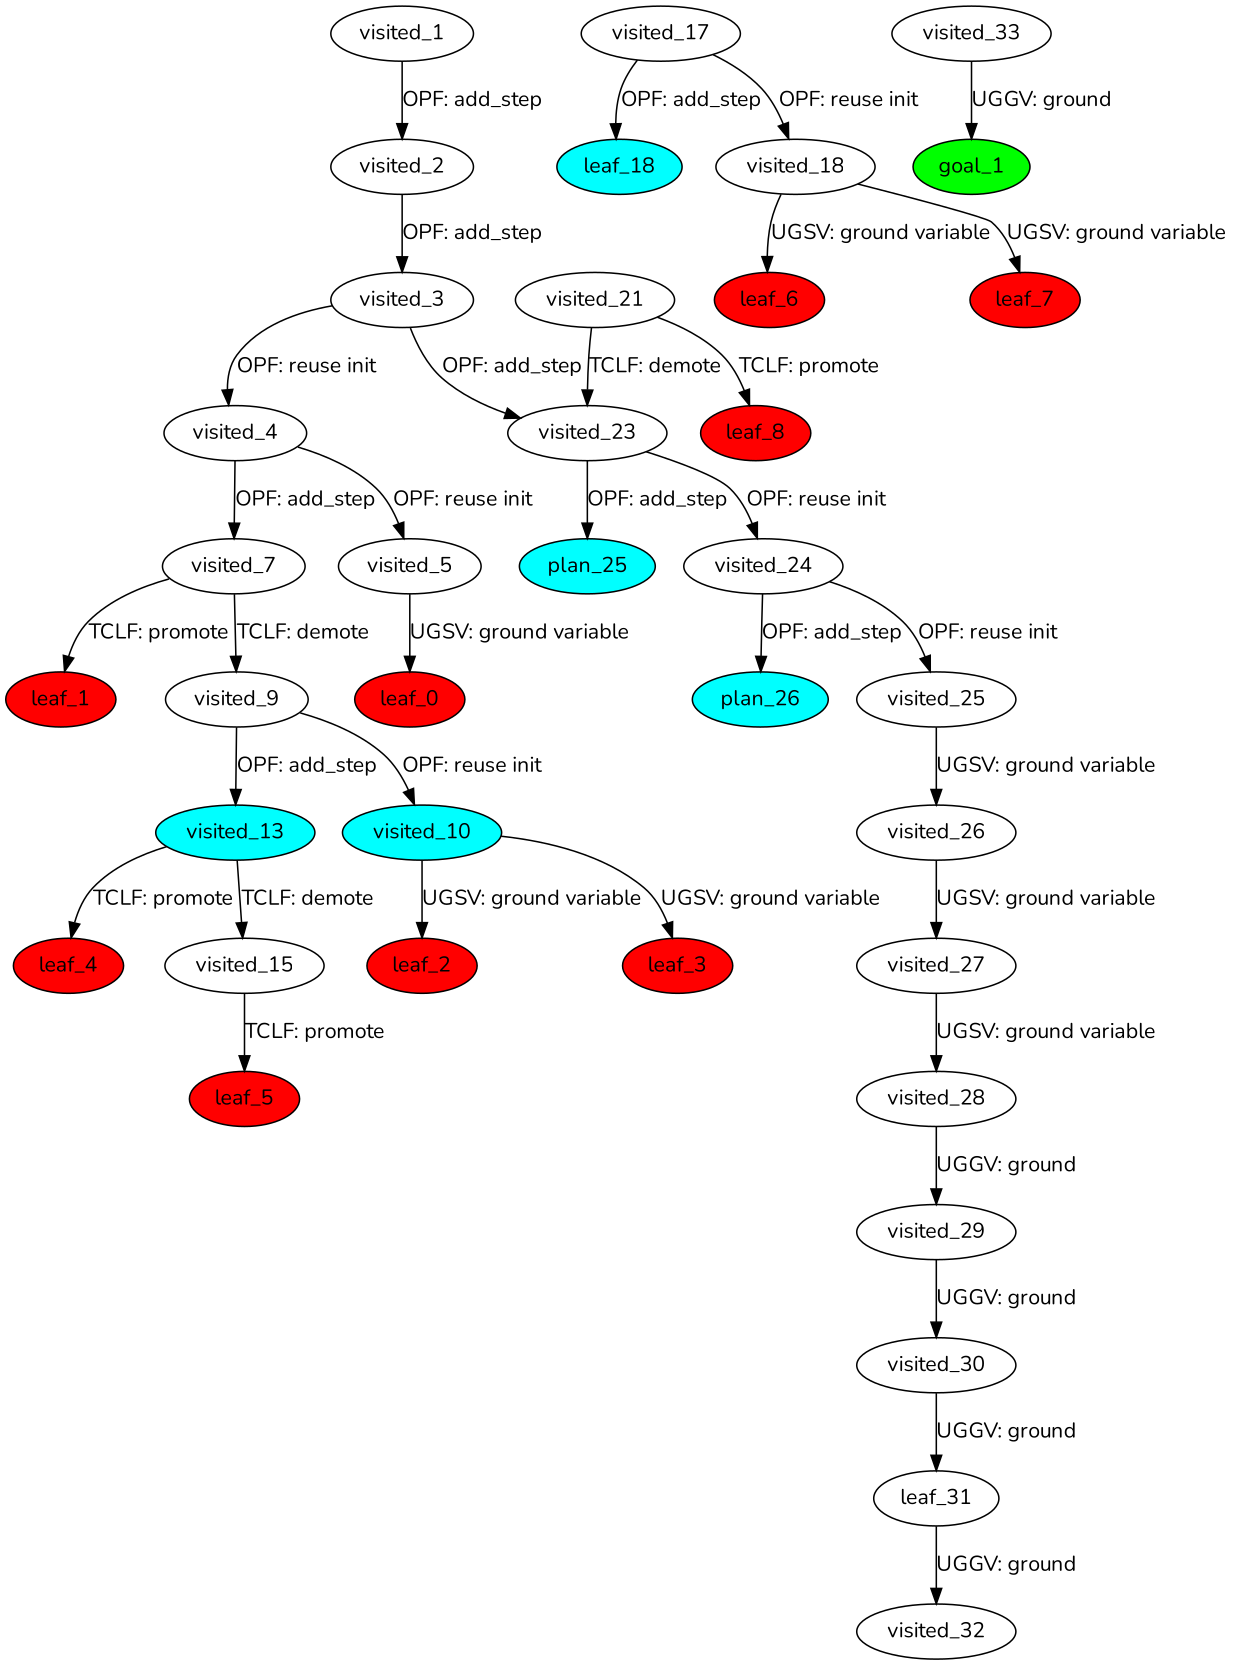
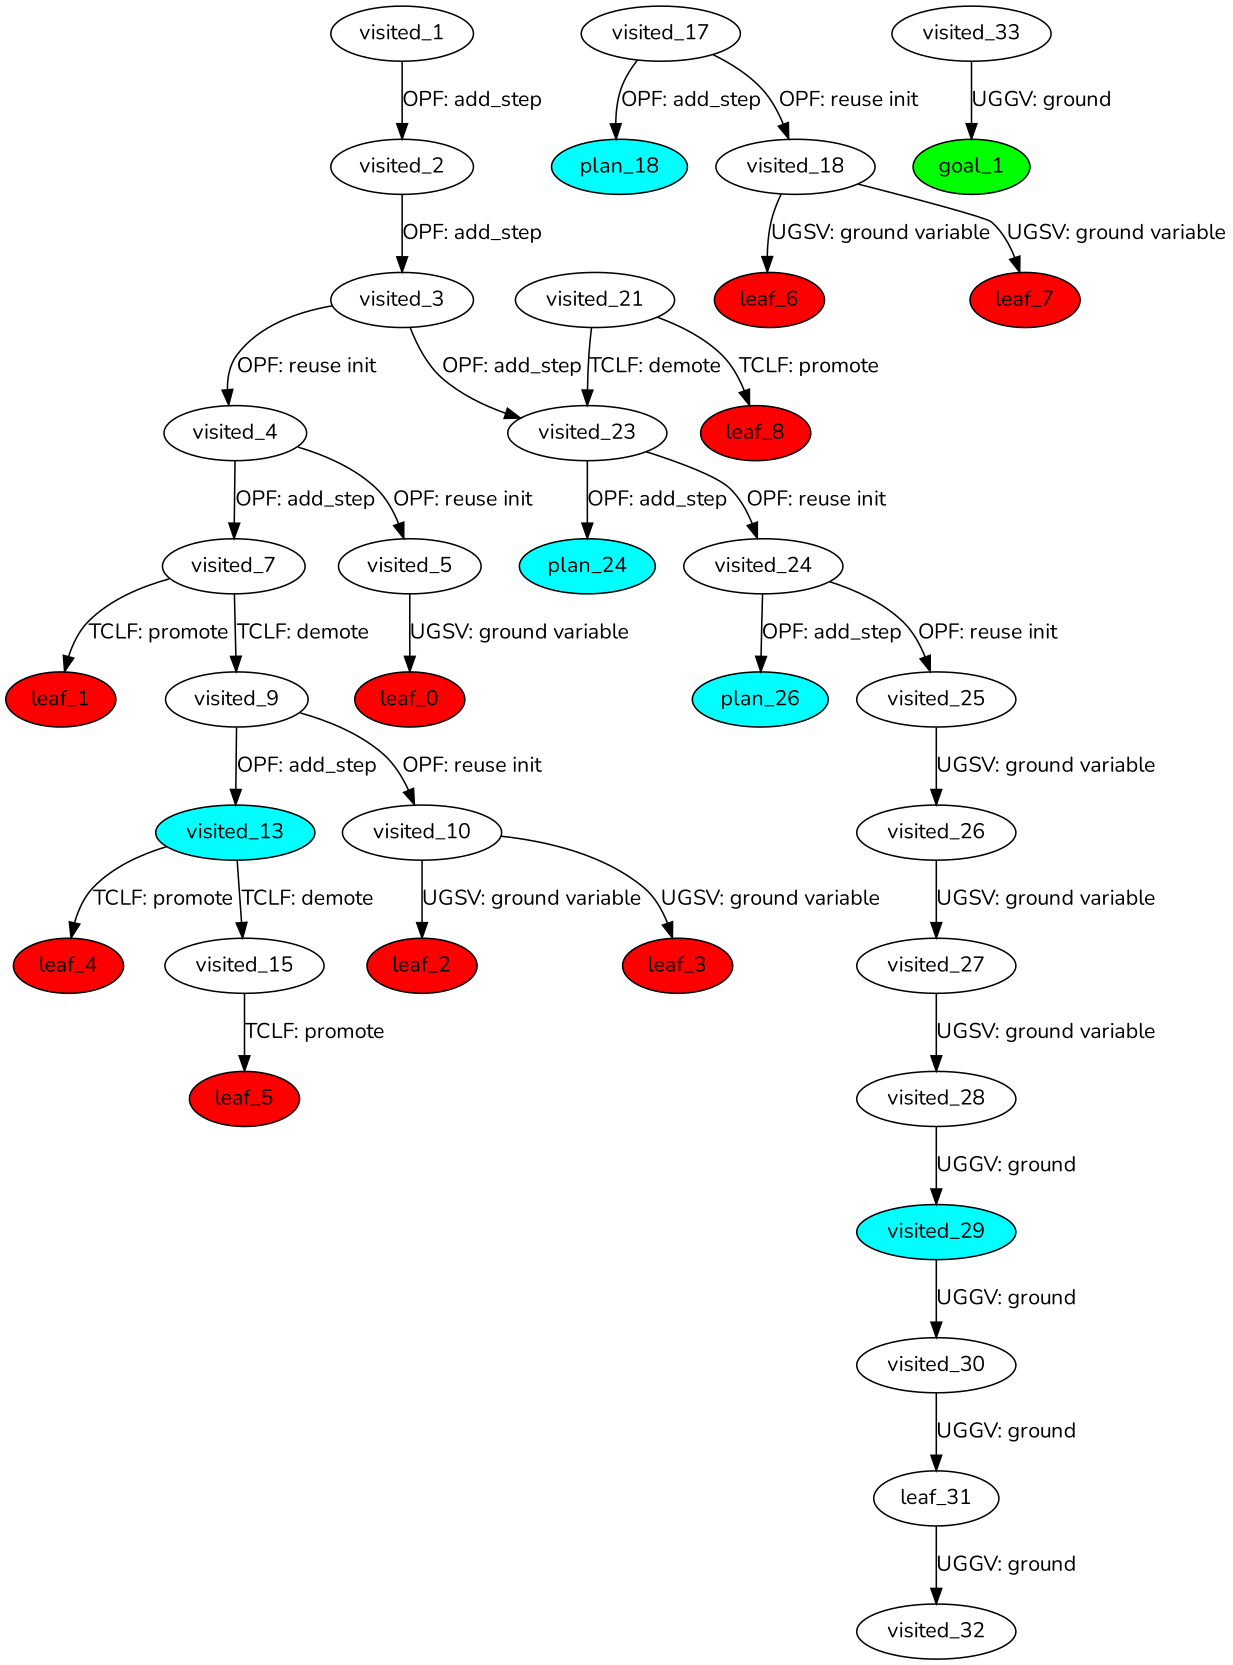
  digraph {
    fontname=Nunito
    node [fillcolor=white fontname=Nunito style=filled]
    edge [fontname=Nunito]
    n1 [label=visited_1]
    n2 [label=visited_2]
    n3 [label=visited_3]
    n4 [label=visited_4]
    n5 [label=visited_23]
    n6 [label=visited_21]
    n7 [fillcolor=red label=leaf_8]
    n8 [label=visited_7]
    n9 [label=visited_5]
-   n10 [fillcolor=cyan label=plan_25]
+   n10 [fillcolor=cyan label=plan_24]
    n11 [label=visited_24]
    n12 [fillcolor=red label=leaf_1]
    n13 [label=visited_9]
    n14 [fillcolor=red label=leaf_0]
    n15 [fillcolor=cyan label=visited_13]
-   n16 [fillcolor=cyan label=visited_10]
+   n16 [label=visited_10]
    n17 [fillcolor=red label=leaf_4]
    n18 [label=visited_15]
    n19 [fillcolor=red label=leaf_2]
    n20 [fillcolor=red label=leaf_3]
    n21 [fillcolor=red label=leaf_5]
    n22 [label=visited_17]
-   n23 [fillcolor=cyan label=leaf_18]
+   n23 [fillcolor=cyan label=plan_18]
    n24 [label=visited_18]
    n25 [fillcolor=red label=leaf_6]
    n26 [fillcolor=red label=leaf_7]
    n27 [fillcolor=cyan label=plan_26]
    n28 [label=visited_25]
    n29 [label=visited_26]
    n30 [label=visited_27]
    n31 [label=visited_28]
-   n32 [label=visited_29]
+   n32 [fillcolor=cyan label=visited_29]
    n33 [label=visited_30]
    n34 [label=leaf_31]
    n35 [label=visited_32]
    n36 [label=visited_33]
    n37 [fillcolor=green label=goal_1]
    n1 -> n2 [label="OPF: add_step"]
    n2 -> n3 [label="OPF: add_step"]
    n3 -> n4 [label="OPF: reuse init"]
    n3 -> n5 [label="OPF: add_step"]
    n4 -> n8 [label="OPF: add_step"]
    n4 -> n9 [label="OPF: reuse init"]
    n5 -> n10 [label="OPF: add_step"]
    n5 -> n11 [label="OPF: reuse init"]
    n6 -> n5 [label="TCLF: demote"]
    n6 -> n7 [label="TCLF: promote"]
    n8 -> n12 [label="TCLF: promote"]
    n8 -> n13 [label="TCLF: demote"]
    n9 -> n14 [label="UGSV: ground variable"]
    n11 -> n27 [label="OPF: add_step"]
    n11 -> n28 [label="OPF: reuse init"]
    n13 -> n15 [label="OPF: add_step"]
    n13 -> n16 [label="OPF: reuse init"]
    n15 -> n17 [label="TCLF: promote"]
    n15 -> n18 [label="TCLF: demote"]
    n16 -> n19 [label="UGSV: ground variable"]
    n16 -> n20 [label="UGSV: ground variable"]
    n18 -> n21 [label="TCLF: promote"]
    n22 -> n23 [label="OPF: add_step"]
    n22 -> n24 [label="OPF: reuse init"]
    n24 -> n25 [label="UGSV: ground variable"]
    n24 -> n26 [label="UGSV: ground variable"]
    n28 -> n29 [label="UGSV: ground variable"]
    n29 -> n30 [label="UGSV: ground variable"]
    n30 -> n31 [label="UGSV: ground variable"]
    n31 -> n32 [label="UGGV: ground"]
    n32 -> n33 [label="UGGV: ground"]
    n33 -> n34 [label="UGGV: ground"]
    n34 -> n35 [label="UGGV: ground"]
    n36 -> n37 [label="UGGV: ground"]
  }
